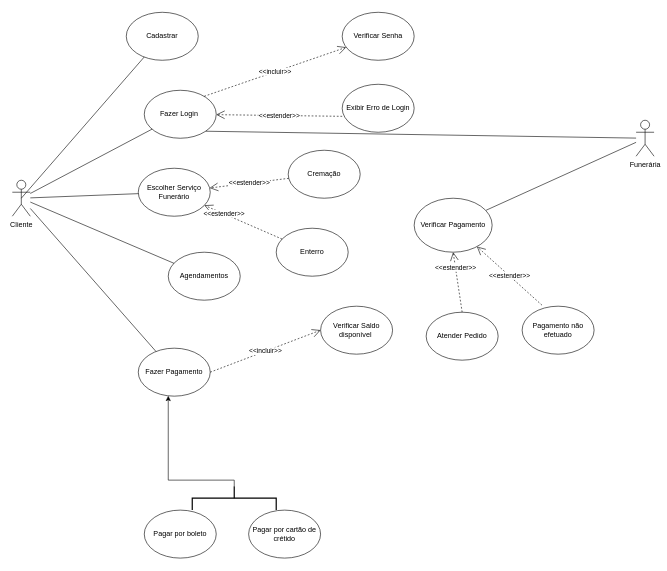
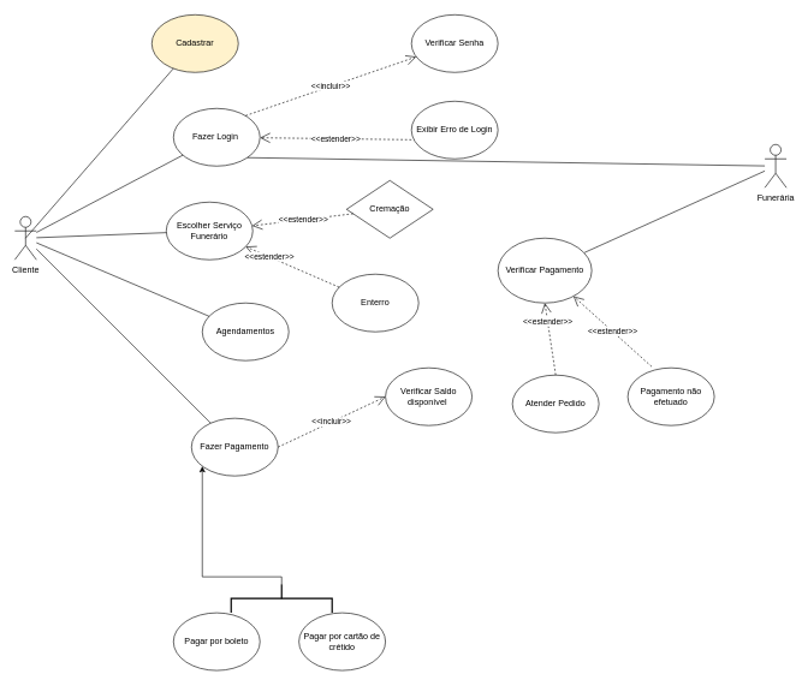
  <mxCell id="0" />
  <mxCell id="1" parent="0" />
  <mxCell id="2" value="&lt;font style=&quot;vertical-align: inherit;&quot;&gt;&lt;font style=&quot;vertical-align: inherit;&quot;&gt;Cliente&lt;/font&gt;&lt;/font&gt;" style="shape=umlActor;verticalLabelPosition=bottom;verticalAlign=top;html=1;outlineConnect=0;" parent="1" vertex="1"><mxGeometry x="20" y="300" width="30" height="60" as="geometry" /></mxCell>
  <mxCell id="3" value="&lt;font style=&quot;vertical-align: inherit;&quot;&gt;&lt;font style=&quot;vertical-align: inherit;&quot;&gt;Fazer Login&amp;nbsp;&lt;/font&gt;&lt;/font&gt;" style="ellipse;whiteSpace=wrap;html=1;" parent="1" vertex="1"><mxGeometry x="240" y="150" width="120" height="80" as="geometry" /></mxCell>
- <mxCell id="4" value="&lt;font style=&quot;vertical-align: inherit;&quot;&gt;&lt;font style=&quot;vertical-align: inherit;&quot;&gt;Cadastrar&lt;/font&gt;&lt;/font&gt;" style="ellipse;whiteSpace=wrap;html=1;" parent="1" vertex="1"><mxGeometry x="210" y="20" width="120" height="80" as="geometry" /></mxCell>
+ <mxCell id="4" value="&lt;font style=&quot;vertical-align: inherit;&quot;&gt;&lt;font style=&quot;vertical-align: inherit;&quot;&gt;Cadastrar&lt;/font&gt;&lt;/font&gt;" style="ellipse;whiteSpace=wrap;html=1;fillColor=#fff2cc;" parent="1" vertex="1"><mxGeometry x="210" y="20" width="120" height="80" as="geometry" /></mxCell>
  <mxCell id="5" value="&lt;font style=&quot;vertical-align: inherit;&quot;&gt;&lt;font style=&quot;vertical-align: inherit;&quot;&gt;Escolher Serviço Funerário&lt;/font&gt;&lt;/font&gt;" style="ellipse;whiteSpace=wrap;html=1;" parent="1" vertex="1"><mxGeometry x="230" y="280" width="120" height="80" as="geometry" /></mxCell>
  <mxCell id="6" value="&lt;font style=&quot;vertical-align: inherit;&quot;&gt;&lt;font style=&quot;vertical-align: inherit;&quot;&gt;Agendamentos&lt;/font&gt;&lt;/font&gt;" style="ellipse;whiteSpace=wrap;html=1;" parent="1" vertex="1"><mxGeometry x="280" y="420" width="120" height="80" as="geometry" /></mxCell>
  <mxCell id="7" value="" style="endArrow=none;html=1;rounded=0;exitX=0.5;exitY=0.5;exitDx=0;exitDy=0;exitPerimeter=0;" parent="1" source="2" target="4" edge="1"><mxGeometry width="50" height="50" relative="1" as="geometry"><mxPoint x="40" y="300" as="sourcePoint" /><mxPoint x="90" y="250" as="targetPoint" /></mxGeometry></mxCell>
  <mxCell id="8" value="" style="endArrow=none;html=1;rounded=0;" parent="1" source="2" target="3" edge="1"><mxGeometry width="50" height="50" relative="1" as="geometry"><mxPoint x="450" y="550" as="sourcePoint" /><mxPoint x="500" y="500" as="targetPoint" /></mxGeometry></mxCell>
  <mxCell id="9" value="" style="endArrow=none;html=1;rounded=0;" parent="1" source="2" target="5" edge="1"><mxGeometry width="50" height="50" relative="1" as="geometry"><mxPoint x="450" y="550" as="sourcePoint" /><mxPoint x="500" y="500" as="targetPoint" /></mxGeometry></mxCell>
  <mxCell id="10" value="" style="endArrow=none;html=1;rounded=0;" parent="1" source="2" target="6" edge="1"><mxGeometry width="50" height="50" relative="1" as="geometry"><mxPoint x="450" y="550" as="sourcePoint" /><mxPoint x="500" y="500" as="targetPoint" /></mxGeometry></mxCell>
  <mxCell id="11" value="&lt;font style=&quot;vertical-align: inherit;&quot;&gt;&lt;font style=&quot;vertical-align: inherit;&quot;&gt;Exibir Erro de Login&lt;/font&gt;&lt;/font&gt;" style="ellipse;whiteSpace=wrap;html=1;" parent="1" vertex="1"><mxGeometry x="570" y="140" width="120" height="80" as="geometry" /></mxCell>
  <mxCell id="12" value="&lt;font style=&quot;vertical-align: inherit;&quot;&gt;&lt;font style=&quot;vertical-align: inherit;&quot;&gt;Verificar Senha&lt;/font&gt;&lt;/font&gt;" style="ellipse;whiteSpace=wrap;html=1;" parent="1" vertex="1"><mxGeometry x="570" y="20" width="120" height="80" as="geometry" /></mxCell>
- <mxCell id="13" value="&lt;font style=&quot;vertical-align: inherit;&quot;&gt;&lt;font style=&quot;vertical-align: inherit;&quot;&gt;Fazer Pagamento&lt;/font&gt;&lt;/font&gt;" style="ellipse;whiteSpace=wrap;html=1;" parent="1" vertex="1"><mxGeometry x="230" y="580" width="120" height="80" as="geometry" /></mxCell>
+ <mxCell id="13" value="&lt;font style=&quot;vertical-align: inherit;&quot;&gt;&lt;font style=&quot;vertical-align: inherit;&quot;&gt;Fazer Pagamento&lt;/font&gt;&lt;/font&gt;" style="ellipse;whiteSpace=wrap;html=1;" parent="1" vertex="1"><mxGeometry x="265" y="580" width="120" height="80" as="geometry" /></mxCell>
  <mxCell id="14" value="" style="endArrow=none;html=1;rounded=0;" parent="1" source="13" target="2" edge="1"><mxGeometry width="50" height="50" relative="1" as="geometry"><mxPoint x="450" y="550" as="sourcePoint" /><mxPoint y="480" as="targetPoint" x="60" /></mxGeometry></mxCell>
  <mxCell id="15" value="&lt;font style=&quot;vertical-align: inherit;&quot;&gt;&lt;font style=&quot;vertical-align: inherit;&quot;&gt;Verificar Saldo disponível&amp;nbsp;&lt;/font&gt;&lt;/font&gt;" style="ellipse;whiteSpace=wrap;html=1;" parent="1" vertex="1"><mxGeometry x="534" y="510" width="120" height="80" as="geometry" /></mxCell>
  <mxCell id="16" value="&lt;font style=&quot;vertical-align: inherit;&quot;&gt;&lt;font style=&quot;vertical-align: inherit;&quot;&gt;Pagar por boleto&lt;/font&gt;&lt;/font&gt;" style="ellipse;whiteSpace=wrap;html=1;" parent="1" vertex="1"><mxGeometry x="240" y="850" width="120" height="80" as="geometry" /></mxCell>
  <mxCell id="17" value="&lt;font style=&quot;vertical-align: inherit;&quot;&gt;&lt;font style=&quot;vertical-align: inherit;&quot;&gt;Pagar por cartão de crétido&lt;/font&gt;&lt;/font&gt;" style="ellipse;whiteSpace=wrap;html=1;" parent="1" vertex="1"><mxGeometry x="414" y="850" width="120" height="80" as="geometry" /></mxCell>
  <mxCell id="18" value="&lt;font style=&quot;vertical-align: inherit;&quot;&gt;&lt;font style=&quot;vertical-align: inherit;&quot;&gt;&amp;lt;&amp;lt;incluir&amp;gt;&amp;gt;&lt;/font&gt;&lt;/font&gt;" style="endArrow=open;endSize=12;dashed=1;html=1;rounded=0;" parent="1" target="12" edge="1"><mxGeometry x="-0.002" width="160" relative="1" as="geometry"><mxPoint x="340" y="160" as="sourcePoint" /><mxPoint x="500" y="160" as="targetPoint" /><mxPoint as="offset" /></mxGeometry></mxCell>
  <mxCell id="19" value="&lt;font style=&quot;vertical-align: inherit;&quot;&gt;&lt;font style=&quot;vertical-align: inherit;&quot;&gt;&amp;lt;&amp;lt;estender&amp;gt;&amp;gt;&lt;/font&gt;&lt;/font&gt;" style="endArrow=open;endSize=12;dashed=1;html=1;rounded=0;" parent="1" target="3" edge="1"><mxGeometry x="-0.002" width="160" relative="1" as="geometry"><mxPoint x="570.002" y="193.448" as="sourcePoint" /><mxPoint x="434.37" y="-10" as="targetPoint" /><mxPoint as="offset" /></mxGeometry></mxCell>
  <mxCell id="20" value="&lt;font style=&quot;vertical-align: inherit;&quot;&gt;&lt;font style=&quot;vertical-align: inherit;&quot;&gt;&amp;lt;&amp;lt;incluir&amp;gt;&amp;gt;&lt;/font&gt;&lt;/font&gt;" style="endArrow=open;endSize=12;dashed=1;html=1;rounded=0;entryX=0;entryY=0.5;entryDx=0;entryDy=0;exitX=1;exitY=0.5;exitDx=0;exitDy=0;" parent="1" target="15" edge="1" source="13"><mxGeometry x="-0.002" width="160" relative="1" as="geometry"><mxPoint x="330" y="722" as="sourcePoint" /><mxPoint x="567" y="640" as="targetPoint" /><mxPoint as="offset" /></mxGeometry></mxCell>
  <mxCell id="21" style="edgeStyle=orthogonalEdgeStyle;rounded=0;orthogonalLoop=1;jettySize=auto;html=1;exitX=0;exitY=0.5;exitDx=0;exitDy=0;exitPerimeter=0;" parent="1" source="22" target="13" edge="1"><mxGeometry relative="1" as="geometry"><Array as="points"><mxPoint x="390" y="800" /><mxPoint x="280" y="800" /></Array></mxGeometry></mxCell>
  <mxCell id="22" value="" style="strokeWidth=2;html=1;shape=mxgraph.flowchart.annotation_2;align=left;labelPosition=right;pointerEvents=1;direction=south;" parent="1" vertex="1"><mxGeometry x="320" y="810" width="140" height="40" as="geometry" /></mxCell>
- <mxCell id="23" value="&lt;font style=&quot;vertical-align: inherit;&quot;&gt;&lt;font style=&quot;vertical-align: inherit;&quot;&gt;Cremação&lt;/font&gt;&lt;/font&gt;" style="ellipse;whiteSpace=wrap;html=1;" parent="1" vertex="1"><mxGeometry x="480" y="250" width="120" height="80" as="geometry" /></mxCell>
+ <mxCell id="23" value="&lt;font style=&quot;vertical-align: inherit;&quot;&gt;&lt;font style=&quot;vertical-align: inherit;&quot;&gt;Cremação&lt;/font&gt;&lt;/font&gt;" style="rhombus;whiteSpace=wrap;html=1;" parent="1" vertex="1"><mxGeometry x="480" y="250" width="120" height="80" as="geometry" /></mxCell>
  <mxCell id="24" value="&lt;font style=&quot;vertical-align: inherit;&quot;&gt;&lt;font style=&quot;vertical-align: inherit;&quot;&gt;Enterro&lt;/font&gt;&lt;/font&gt;" style="ellipse;whiteSpace=wrap;html=1;" parent="1" vertex="1"><mxGeometry x="460" y="380" width="120" height="80" as="geometry" /></mxCell>
  <mxCell id="25" value="&lt;font style=&quot;vertical-align: inherit;&quot;&gt;&lt;font style=&quot;vertical-align: inherit;&quot;&gt;&amp;lt;&amp;lt;estender&amp;gt;&amp;gt;&lt;/font&gt;&lt;/font&gt;" style="endArrow=open;endSize=12;dashed=1;html=1;rounded=0;" parent="1" source="23" target="5" edge="1"><mxGeometry x="-0.002" width="160" relative="1" as="geometry"><mxPoint x="173.92" y="420" as="sourcePoint" /><mxPoint x="406.08" y="432.84" as="targetPoint" /><mxPoint as="offset" /></mxGeometry></mxCell>
  <mxCell id="26" value="&lt;font style=&quot;vertical-align: inherit;&quot;&gt;&lt;font style=&quot;vertical-align: inherit;&quot;&gt;&amp;lt;&amp;lt;estender&amp;gt;&amp;gt;&lt;/font&gt;&lt;/font&gt;" style="endArrow=open;endSize=12;dashed=1;html=1;rounded=0;" parent="1" target="5" edge="1" source="24"><mxGeometry x="0.486" width="160" relative="1" as="geometry"><mxPoint x="439" y="450" as="sourcePoint" /><mxPoint x="331" y="510" as="targetPoint" /><mxPoint as="offset" /></mxGeometry></mxCell>
  <mxCell id="27" value="Funerária" style="shape=umlActor;verticalLabelPosition=bottom;verticalAlign=top;html=1;outlineConnect=0;" vertex="1" parent="1"><mxGeometry x="1060" y="200" width="30" height="60" as="geometry" /></mxCell>
  <mxCell id="28" value="" style="endArrow=none;html=1;rounded=0;exitX=1;exitY=1;exitDx=0;exitDy=0;" edge="1" parent="1" source="3" target="27"><mxGeometry width="50" height="50" relative="1" as="geometry"><mxPoint x="887" y="280" as="sourcePoint" /><mxPoint x="937" y="230" as="targetPoint" /></mxGeometry></mxCell>
  <mxCell id="29" value="Atender Pedido" style="ellipse;whiteSpace=wrap;html=1;" vertex="1" parent="1"><mxGeometry x="710" y="520" width="120" height="80" as="geometry" /></mxCell>
  <mxCell id="30" value="Verificar Pagamento" style="ellipse;whiteSpace=wrap;html=1;" vertex="1" parent="1"><mxGeometry x="690" y="330" width="130" height="90" as="geometry" /></mxCell>
  <mxCell id="31" value="" style="endArrow=none;html=1;rounded=0;" edge="1" parent="1" target="27"><mxGeometry width="50" height="50" relative="1" as="geometry"><mxPoint x="810" y="350" as="sourcePoint" /><mxPoint x="860" y="300" as="targetPoint" /></mxGeometry></mxCell>
  <mxCell id="32" value="Pagamento não efetuado" style="ellipse;whiteSpace=wrap;html=1;" vertex="1" parent="1"><mxGeometry x="870" y="510" width="120" height="80" as="geometry" /></mxCell>
  <mxCell id="33" value="&lt;font style=&quot;vertical-align: inherit;&quot;&gt;&lt;font style=&quot;vertical-align: inherit;&quot;&gt;&amp;lt;&amp;lt;estender&amp;gt;&amp;gt;&lt;/font&gt;&lt;/font&gt;" style="endArrow=open;endSize=12;dashed=1;html=1;rounded=0;exitX=0.276;exitY=-0.021;exitDx=0;exitDy=0;exitPerimeter=0;" edge="1" parent="1" source="32" target="30"><mxGeometry x="-0.002" width="160" relative="1" as="geometry"><mxPoint x="902" y="400" as="sourcePoint" /><mxPoint x="770" y="416" as="targetPoint" /><mxPoint as="offset" /></mxGeometry></mxCell>
  <mxCell id="34" value="&lt;font style=&quot;vertical-align: inherit;&quot;&gt;&lt;font style=&quot;vertical-align: inherit;&quot;&gt;&amp;lt;&amp;lt;estender&amp;gt;&amp;gt;&lt;/font&gt;&lt;/font&gt;" style="endArrow=open;endSize=12;dashed=1;html=1;rounded=0;entryX=0.5;entryY=1;entryDx=0;entryDy=0;exitX=0.5;exitY=0;exitDx=0;exitDy=0;" edge="1" parent="1" source="29" target="30"><mxGeometry x="0.486" width="160" relative="1" as="geometry"><mxPoint x="780" y="500" as="sourcePoint" /><mxPoint x="650" y="444" as="targetPoint" /><mxPoint as="offset" /></mxGeometry></mxCell>
